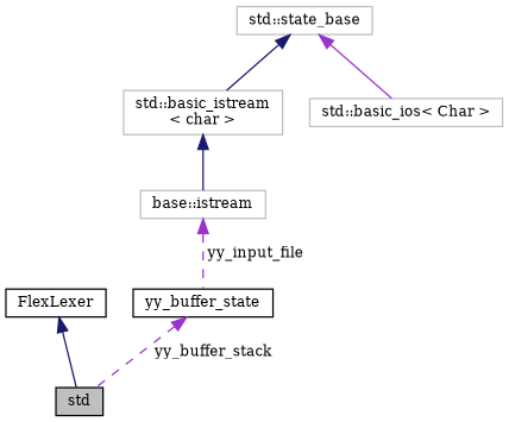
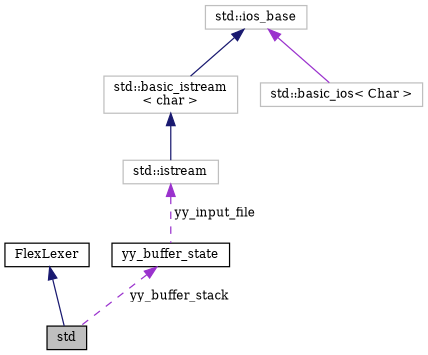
  digraph {
    fontname="DejaVu Serif"
    node [color=grey75 fillcolor=white fontname="DejaVu Serif" fontsize=10 shape=record style=filled]
    edge [color=midnightblue dir=back fontname="DejaVu Serif" fontsize=10 labelfontname=FreeSans labelfontsize=10 style=solid]
    n1 [color=black fillcolor=grey75 fontcolor=black height=0.2 label=std width=0.4]
    n2 [color=black height=0.2 label=FlexLexer width=0.4]
    n3 [color=black height=0.2 label=yy_buffer_state width=0.4]
-   n4 [height=0.2 label="base::istream" width=0.4]
+   n4 [height=0.2 label="std::istream" width=0.4]
    n5 [height=0.2 label="std::basic_istream\l\< char \>" width=0.4]
    n6 [height=0.2 label="std::basic_ios\< Char \>" width=0.4]
-   n7 [height=0.2 label="std::state_base" width=0.4]
+   n7 [height=0.2 label="std::ios_base" width=0.4]
    n2 -> n1
    n3 -> n1 [color=darkorchid3 label=" yy_buffer_stack" style=dashed]
    n4 -> n3 [color=darkorchid3 label=" yy_input_file" style=dashed]
    n5 -> n4
    n7 -> n5
    n7 -> n6 [color=darkorchid3]
  }
